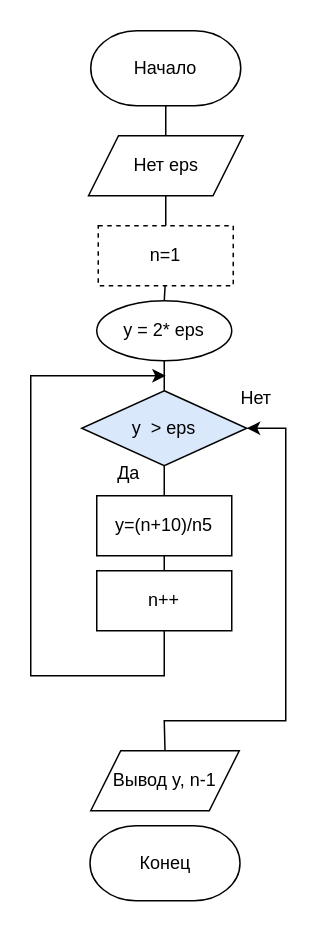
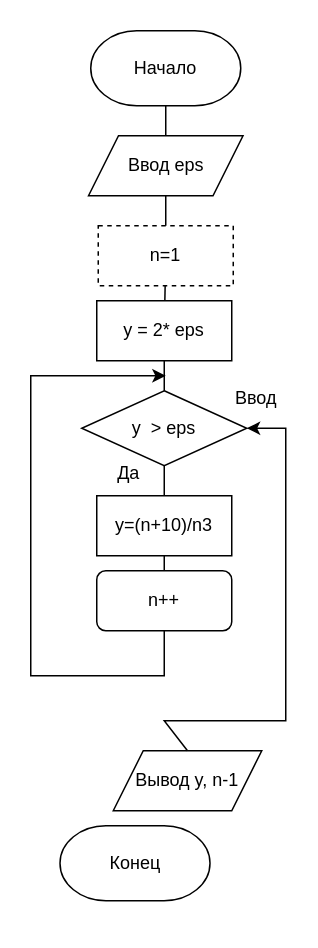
  <mxCell id="0" />
  <mxCell id="1" parent="0" />
  <mxCell id="2" value="" style="group" vertex="1" connectable="0" parent="1"><mxGeometry x="20" y="20" width="170" height="590" as="geometry" /></mxCell>
  <mxCell id="3" value="&lt;font style=&quot;color: rgb(0, 0, 0);&quot;&gt;Начало&lt;/font&gt;" style="strokeWidth=1;html=1;shape=mxgraph.flowchart.terminator;whiteSpace=wrap;fillColor=#FFFFFF;strokeColor=#000000;" vertex="1" parent="2"><mxGeometry x="40" width="100" height="50" as="geometry" /></mxCell>
  <mxCell id="4" value="&lt;font style=&quot;color: rgb(0, 0, 0);&quot;&gt;n=1&lt;/font&gt;" style="rounded=0;whiteSpace=wrap;html=1;strokeColor=#000000;strokeWidth=1;align=center;verticalAlign=middle;fontFamily=Helvetica;fontSize=12;fontColor=default;fillColor=#FFFFFF;dashed=1;" vertex="1" parent="2"><mxGeometry x="45" y="130" width="90" height="40" as="geometry" /></mxCell>
  <mxCell id="5" value="" style="edgeStyle=none;shape=connector;rounded=0;orthogonalLoop=1;jettySize=auto;html=1;strokeColor=#000000;align=center;verticalAlign=middle;fontFamily=Helvetica;fontSize=12;fontColor=default;labelBackgroundColor=default;endArrow=none;" edge="1" parent="2" source="6" target="4"><mxGeometry relative="1" as="geometry" /></mxCell>
- <mxCell id="6" value="&lt;p&gt;&lt;font style=&quot;color: rgb(0, 0, 0);&quot;&gt;Нет eps&lt;/font&gt;&lt;/p&gt;" style="shape=parallelogram;perimeter=parallelogramPerimeter;whiteSpace=wrap;html=1;fixedSize=1;strokeColor=#000000;strokeWidth=1;align=center;verticalAlign=middle;fontFamily=Helvetica;fontSize=12;fontColor=default;fillColor=#FFFFFF;" vertex="1" parent="2"><mxGeometry x="38.5" y="70" width="103" height="40" as="geometry" /></mxCell>
+ <mxCell id="6" value="&lt;p&gt;&lt;font style=&quot;color: rgb(0, 0, 0);&quot;&gt;Ввод eps&lt;/font&gt;&lt;/p&gt;" style="shape=parallelogram;perimeter=parallelogramPerimeter;whiteSpace=wrap;html=1;fixedSize=1;strokeColor=#000000;strokeWidth=1;align=center;verticalAlign=middle;fontFamily=Helvetica;fontSize=12;fontColor=default;fillColor=#FFFFFF;" vertex="1" parent="2"><mxGeometry x="38.5" y="70" width="103" height="40" as="geometry" /></mxCell>
  <mxCell id="7" value="" style="edgeStyle=none;shape=connector;rounded=0;orthogonalLoop=1;jettySize=auto;html=1;strokeColor=#000000;align=center;verticalAlign=middle;fontFamily=Helvetica;fontSize=12;fontColor=default;labelBackgroundColor=default;endArrow=none;entryX=0.5;entryY=1;entryDx=0;entryDy=0;exitX=0.5;exitY=0;exitDx=0;exitDy=0;" edge="1" parent="2" source="9" target="12"><mxGeometry relative="1" as="geometry"><mxPoint x="90" y="320" as="targetPoint" /></mxGeometry></mxCell>
  <mxCell id="8" value="" style="edgeStyle=none;shape=connector;rounded=0;orthogonalLoop=1;jettySize=auto;html=1;strokeColor=#000000;align=center;verticalAlign=middle;fontFamily=Helvetica;fontSize=12;fontColor=default;labelBackgroundColor=default;endArrow=none;" edge="1" parent="2" source="9" target="10"><mxGeometry relative="1" as="geometry" /></mxCell>
- <mxCell id="9" value="&lt;p style=&quot;line-height: 28px; text-align: justify; margin: 0.28cm 0.26cm 0cm 0.01cm; direction: ltr; background: transparent; color: rgb(0, 0, 0); text-indent: 1.27cm;&quot; align=&quot;left&quot; class=&quot;western&quot; lang=&quot;ru-RU&quot;&gt;&lt;/p&gt;&lt;p style=&quot;&quot;&gt;&lt;/p&gt;&lt;p&gt;&lt;/p&gt;&lt;p&gt;&lt;span style=&quot;display: inline-block; border: none; padding: 0cm;&quot;&gt;&lt;font style=&quot;color: rgb(0, 0, 0);&quot;&gt;&lt;span style=&quot;font-variant-numeric: normal; font-variant-east-asian: normal; font-variant-alternates: normal; font-variant-position: normal; font-variant-emoji: normal;&quot;&gt;y=(n+10)/&lt;/span&gt;&lt;span style=&quot;font-variant-numeric: normal; font-variant-east-asian: normal; font-variant-alternates: normal; font-variant-position: normal; font-variant-emoji: normal;&quot;&gt;&lt;span lang=&quot;en-US&quot;&gt;n&lt;/span&gt;&lt;/span&gt;&lt;span style=&quot;font-variant-numeric: normal; font-variant-east-asian: normal; font-variant-alternates: normal; font-variant-position: normal; font-variant-emoji: normal;&quot;&gt;5&lt;/span&gt;&lt;/font&gt;&lt;/span&gt;&lt;/p&gt;&lt;p&gt;&lt;/p&gt;&lt;p&gt;&lt;/p&gt;&lt;p&gt;&lt;/p&gt;" style="rounded=0;whiteSpace=wrap;html=1;strokeColor=#000000;strokeWidth=1;align=center;verticalAlign=middle;fontFamily=Helvetica;fontSize=12;fontColor=default;fillColor=#FFFFFF;" vertex="1" parent="2"><mxGeometry x="44" y="310" width="90" height="40" as="geometry" /></mxCell>
- <mxCell id="10" value="&lt;p style=&quot;line-height: 28px; text-align: justify; margin: 0.28cm 0.26cm 0cm 0.01cm; direction: ltr; background: transparent; color: rgb(0, 0, 0); text-indent: 1.27cm;&quot; align=&quot;left&quot; class=&quot;western&quot; lang=&quot;ru-RU&quot;&gt;&lt;/p&gt;&lt;p style=&quot;&quot;&gt;&lt;/p&gt;&lt;p&gt;&lt;/p&gt;&lt;p&gt;&lt;font color=&quot;#000000&quot;&gt;n++&lt;/font&gt;&lt;/p&gt;&lt;p&gt;&lt;/p&gt;&lt;p&gt;&lt;/p&gt;&lt;p&gt;&lt;/p&gt;" style="rounded=0;whiteSpace=wrap;html=1;strokeColor=#000000;strokeWidth=1;align=center;verticalAlign=middle;fontFamily=Helvetica;fontSize=12;fontColor=default;fillColor=#FFFFFF;" vertex="1" parent="2"><mxGeometry x="44" y="360" width="90" height="40" as="geometry" /></mxCell>
+ <mxCell id="9" value="&lt;p style=&quot;line-height: 28px; text-align: justify; margin: 0.28cm 0.26cm 0cm 0.01cm; direction: ltr; background: transparent; color: rgb(0, 0, 0); text-indent: 1.27cm;&quot; align=&quot;left&quot; class=&quot;western&quot; lang=&quot;ru-RU&quot;&gt;&lt;/p&gt;&lt;p style=&quot;&quot;&gt;&lt;/p&gt;&lt;p&gt;&lt;/p&gt;&lt;p&gt;&lt;span style=&quot;display: inline-block; border: none; padding: 0cm;&quot;&gt;&lt;font style=&quot;color: rgb(0, 0, 0);&quot;&gt;&lt;span style=&quot;font-variant-numeric: normal; font-variant-east-asian: normal; font-variant-alternates: normal; font-variant-position: normal; font-variant-emoji: normal;&quot;&gt;y=(n+10)/&lt;/span&gt;&lt;span style=&quot;font-variant-numeric: normal; font-variant-east-asian: normal; font-variant-alternates: normal; font-variant-position: normal; font-variant-emoji: normal;&quot;&gt;&lt;span lang=&quot;en-US&quot;&gt;n&lt;/span&gt;&lt;/span&gt;&lt;span style=&quot;font-variant-numeric: normal; font-variant-east-asian: normal; font-variant-alternates: normal; font-variant-position: normal; font-variant-emoji: normal;&quot;&gt;3&lt;/span&gt;&lt;/font&gt;&lt;/span&gt;&lt;/p&gt;&lt;p&gt;&lt;/p&gt;&lt;p&gt;&lt;/p&gt;&lt;p&gt;&lt;/p&gt;" style="rounded=0;whiteSpace=wrap;html=1;strokeColor=#000000;strokeWidth=1;align=center;verticalAlign=middle;fontFamily=Helvetica;fontSize=12;fontColor=default;fillColor=#FFFFFF;" vertex="1" parent="2"><mxGeometry x="44" y="310" width="90" height="40" as="geometry" /></mxCell>
+ <mxCell id="10" value="&lt;p style=&quot;line-height: 28px; text-align: justify; margin: 0.28cm 0.26cm 0cm 0.01cm; direction: ltr; background: transparent; color: rgb(0, 0, 0); text-indent: 1.27cm;&quot; align=&quot;left&quot; class=&quot;western&quot; lang=&quot;ru-RU&quot;&gt;&lt;/p&gt;&lt;p style=&quot;&quot;&gt;&lt;/p&gt;&lt;p&gt;&lt;/p&gt;&lt;p&gt;&lt;font color=&quot;#000000&quot;&gt;n++&lt;/font&gt;&lt;/p&gt;&lt;p&gt;&lt;/p&gt;&lt;p&gt;&lt;/p&gt;&lt;p&gt;&lt;/p&gt;" style="whiteSpace=wrap;html=1;strokeColor=#000000;strokeWidth=1;align=center;verticalAlign=middle;fontFamily=Helvetica;fontSize=12;fontColor=default;fillColor=#FFFFFF;rounded=1;" vertex="1" parent="2"><mxGeometry x="44" y="360" width="90" height="40" as="geometry" /></mxCell>
  <mxCell id="11" value="" style="edgeStyle=none;shape=connector;rounded=0;orthogonalLoop=1;jettySize=auto;html=1;strokeColor=#000000;align=center;verticalAlign=middle;fontFamily=Helvetica;fontSize=12;fontColor=default;labelBackgroundColor=default;endArrow=none;entryX=0.5;entryY=1;entryDx=0;entryDy=0;" edge="1" parent="2" source="12" target="14"><mxGeometry relative="1" as="geometry" /></mxCell>
- <mxCell id="12" value="&lt;font style=&quot;color: rgb(0, 0, 0);&quot;&gt;y&amp;nbsp; &amp;gt; eps&lt;/font&gt;" style="rhombus;whiteSpace=wrap;html=1;strokeColor=#000000;strokeWidth=1;align=center;verticalAlign=middle;fontFamily=Helvetica;fontSize=12;fontColor=default;fillColor=#dae8fc;" vertex="1" parent="2"><mxGeometry x="34" y="240" width="110" height="50" as="geometry" /></mxCell>
+ <mxCell id="12" value="&lt;font style=&quot;color: rgb(0, 0, 0);&quot;&gt;y&amp;nbsp; &amp;gt; eps&lt;/font&gt;" style="rhombus;whiteSpace=wrap;html=1;strokeColor=#000000;strokeWidth=1;align=center;verticalAlign=middle;fontFamily=Helvetica;fontSize=12;fontColor=default;fillColor=#FFFFFF;" vertex="1" parent="2"><mxGeometry x="34" y="240" width="110" height="50" as="geometry" /></mxCell>
  <mxCell id="13" value="" style="edgeStyle=none;shape=connector;rounded=0;orthogonalLoop=1;jettySize=auto;html=1;strokeColor=#000000;align=center;verticalAlign=middle;fontFamily=Helvetica;fontSize=12;fontColor=default;labelBackgroundColor=default;endArrow=none;" edge="1" parent="2" source="14" target="4"><mxGeometry relative="1" as="geometry" /></mxCell>
- <mxCell id="14" value="&lt;font color=&quot;#000000&quot;&gt;y = 2* eps&lt;/font&gt;" style="ellipse;whiteSpace=wrap;html=1;strokeColor=#000000;strokeWidth=1;align=center;verticalAlign=middle;fontFamily=Helvetica;fontSize=12;fontColor=default;fillColor=#FFFFFF;" vertex="1" parent="2"><mxGeometry x="44" y="180" width="90" height="40" as="geometry" /></mxCell>
- <mxCell id="15" value="&lt;p&gt;&lt;font color=&quot;#000000&quot;&gt;Вывод y,&amp;nbsp;&lt;/font&gt;&lt;span style=&quot;color: rgb(0, 0, 0); background-color: transparent;&quot;&gt;n-1&lt;/span&gt;&lt;/p&gt;" style="shape=parallelogram;perimeter=parallelogramPerimeter;whiteSpace=wrap;html=1;fixedSize=1;strokeColor=#000000;strokeWidth=1;align=center;verticalAlign=middle;fontFamily=Helvetica;fontSize=12;fontColor=default;fillColor=#FFFFFF;" vertex="1" parent="2"><mxGeometry x="40" y="480" width="99" height="40" as="geometry" /></mxCell>
+ <mxCell id="14" value="&lt;font color=&quot;#000000&quot;&gt;y = 2* eps&lt;/font&gt;" style="rounded=0;whiteSpace=wrap;html=1;strokeColor=#000000;strokeWidth=1;align=center;verticalAlign=middle;fontFamily=Helvetica;fontSize=12;fontColor=default;fillColor=#FFFFFF;" vertex="1" parent="2"><mxGeometry x="44" y="180" width="90" height="40" as="geometry" /></mxCell>
+ <mxCell id="15" value="&lt;p&gt;&lt;font color=&quot;#000000&quot;&gt;Вывод y,&amp;nbsp;&lt;/font&gt;&lt;span style=&quot;color: rgb(0, 0, 0); background-color: transparent;&quot;&gt;n-1&lt;/span&gt;&lt;/p&gt;" style="shape=parallelogram;perimeter=parallelogramPerimeter;whiteSpace=wrap;html=1;fixedSize=1;strokeColor=#000000;strokeWidth=1;align=center;verticalAlign=middle;fontFamily=Helvetica;fontSize=12;fontColor=default;fillColor=#FFFFFF;" vertex="1" parent="2"><mxGeometry x="55" y="480" width="99" height="40" as="geometry" /></mxCell>
  <mxCell id="16" value="" style="endArrow=none;html=1;rounded=0;fontFamily=Helvetica;fontSize=12;fontColor=default;entryX=0.5;entryY=1;entryDx=0;entryDy=0;entryPerimeter=0;exitX=0.5;exitY=0;exitDx=0;exitDy=0;strokeColor=#000000;" edge="1" parent="2" source="6" target="3"><mxGeometry width="50" height="50" relative="1" as="geometry"><mxPoint x="90" y="240" as="sourcePoint" /><mxPoint x="140" y="190" as="targetPoint" /></mxGeometry></mxCell>
  <mxCell id="17" value="" style="endArrow=classic;html=1;rounded=0;strokeColor=#000000;align=center;verticalAlign=middle;fontFamily=Helvetica;fontSize=12;fontColor=default;labelBackgroundColor=default;exitX=0.5;exitY=1;exitDx=0;exitDy=0;" edge="1" parent="2" source="10"><mxGeometry width="50" height="50" relative="1" as="geometry"><mxPoint x="80" y="320" as="sourcePoint" /><mxPoint x="90" y="230" as="targetPoint" /><Array as="points"><mxPoint x="89" y="430" /><mxPoint y="430" /><mxPoint y="230" /></Array></mxGeometry></mxCell>
  <mxCell id="18" value="" style="endArrow=classic;html=1;rounded=0;strokeColor=#000000;align=center;verticalAlign=middle;fontFamily=Helvetica;fontSize=12;fontColor=default;labelBackgroundColor=default;entryX=1;entryY=0.5;entryDx=0;entryDy=0;exitX=0.5;exitY=0;exitDx=0;exitDy=0;" edge="1" parent="2" source="15" target="12"><mxGeometry width="50" height="50" relative="1" as="geometry"><mxPoint x="80" y="500" as="sourcePoint" /><mxPoint x="130" y="270" as="targetPoint" /><Array as="points"><mxPoint x="89" y="460" /><mxPoint x="170" y="460" /><mxPoint x="170" y="265" /></Array></mxGeometry></mxCell>
- <mxCell id="19" value="Нет" style="text;html=1;align=center;verticalAlign=middle;resizable=0;points=[];autosize=1;strokeColor=none;fillColor=none;fontFamily=Helvetica;fontSize=12;fontColor=#000000;labelBackgroundColor=none;" vertex="1" parent="2"><mxGeometry x="130" y="230" width="40" height="30" as="geometry" /></mxCell>
+ <mxCell id="19" value="Ввод" style="text;html=1;align=center;verticalAlign=middle;resizable=0;points=[];autosize=1;strokeColor=none;fillColor=none;fontFamily=Helvetica;fontSize=12;fontColor=#000000;labelBackgroundColor=none;" vertex="1" parent="2"><mxGeometry x="130" y="230" width="40" height="30" as="geometry" /></mxCell>
  <mxCell id="20" value="Да" style="text;html=1;align=center;verticalAlign=middle;resizable=0;points=[];autosize=1;strokeColor=none;fillColor=none;fontFamily=Helvetica;fontSize=12;fontColor=#000000;labelBackgroundColor=none;" vertex="1" parent="2"><mxGeometry x="45" y="280" width="40" height="30" as="geometry" /></mxCell>
- <mxCell id="21" value="&lt;font style=&quot;color: rgb(0, 0, 0);&quot;&gt;Конец&lt;/font&gt;" style="strokeWidth=1;html=1;shape=mxgraph.flowchart.terminator;whiteSpace=wrap;fillColor=#FFFFFF;strokeColor=#000000;" vertex="1" parent="2"><mxGeometry x="39.5" y="530" width="100" height="50" as="geometry" /></mxCell>
+ <mxCell id="21" value="&lt;font style=&quot;color: rgb(0, 0, 0);&quot;&gt;Конец&lt;/font&gt;" style="strokeWidth=1;html=1;shape=mxgraph.flowchart.terminator;whiteSpace=wrap;fillColor=#FFFFFF;strokeColor=#000000;" vertex="1" parent="2"><mxGeometry x="19.5" y="530" width="100" height="50" as="geometry" /></mxCell>
  <mxCell id="22" style="edgeStyle=none;shape=connector;rounded=0;orthogonalLoop=1;jettySize=auto;html=1;exitX=0.5;exitY=0;exitDx=0;exitDy=0;strokeColor=#000000;align=center;verticalAlign=middle;fontFamily=Helvetica;fontSize=12;fontColor=default;labelBackgroundColor=default;endArrow=none;" edge="1" parent="2" source="10" target="10"><mxGeometry relative="1" as="geometry" /></mxCell>
